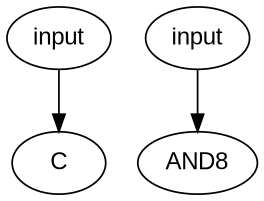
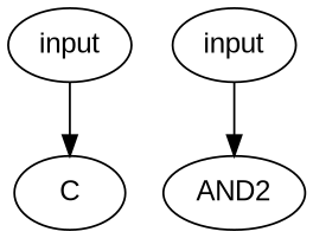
  digraph {
    fontname="Liberation Sans"
    node [fontname="Liberation Sans"]
    edge [fontname="Liberation Sans"]
    n1 [label=input]
    C
    n3 [label=input]
-   n4 [label=AND8]
+   n4 [label=AND2]
    n1 -> C
    n3 -> n4
  }
